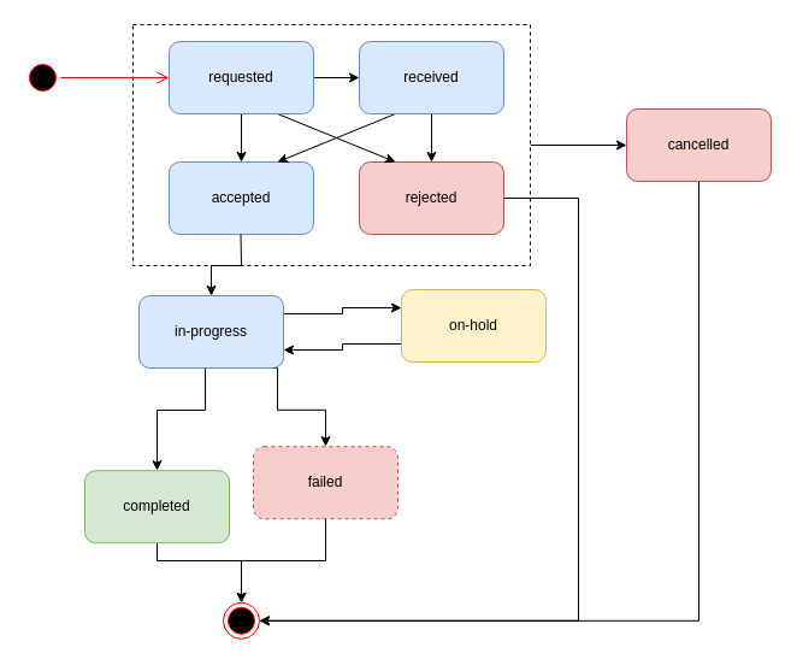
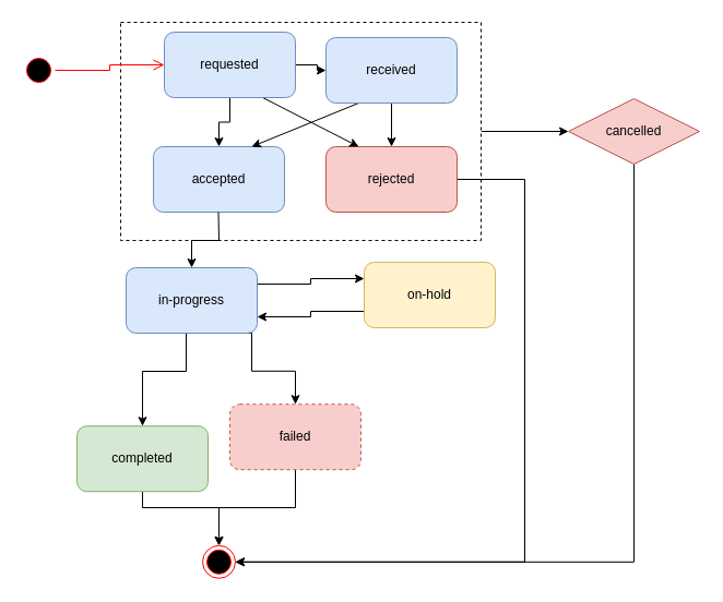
  <mxCell id="0" />
  <mxCell id="1" parent="0" />
  <mxCell id="2" style="edgeStyle=orthogonalEdgeStyle;rounded=0;orthogonalLoop=1;jettySize=auto;html=1;entryX=0;entryY=0.5;entryDx=0;entryDy=0;exitX=1;exitY=0.5;exitDx=0;exitDy=0;" edge="1" parent="1" source="3" target="9"><mxGeometry relative="1" as="geometry" /></mxCell>
  <mxCell id="3" value="" style="whiteSpace=wrap;html=1;dashed=1;" vertex="1" parent="1"><mxGeometry x="110" y="20" width="330" height="200" as="geometry" /></mxCell>
  <mxCell id="4" style="edgeStyle=orthogonalEdgeStyle;rounded=0;html=1;entryX=0;entryY=0.25;jettySize=auto;orthogonalLoop=1;exitX=1;exitY=0.25;" edge="1" parent="1" source="7" target="25"><mxGeometry relative="1" as="geometry"><Array as="points" /></mxGeometry></mxCell>
  <mxCell id="5" style="edgeStyle=orthogonalEdgeStyle;rounded=0;html=1;entryX=0.5;entryY=0;jettySize=auto;orthogonalLoop=1;exitX=0.25;exitY=1;" edge="1" parent="1" source="7" target="21"><mxGeometry relative="1" as="geometry"><Array as="points"><mxPoint x="170" y="340" /><mxPoint x="130" y="340" /></Array></mxGeometry></mxCell>
  <mxCell id="6" style="edgeStyle=orthogonalEdgeStyle;rounded=0;html=1;entryX=0.5;entryY=0;jettySize=auto;orthogonalLoop=1;exitX=0.75;exitY=1;" edge="1" parent="1" source="7" target="23"><mxGeometry relative="1" as="geometry"><Array as="points"><mxPoint x="230" y="339.8" /><mxPoint x="270" y="339.8" /></Array></mxGeometry></mxCell>
  <mxCell id="7" value="in-progress" style="rounded=1;whiteSpace=wrap;html=1;fillColor=#dae8fc;strokeColor=#6c8ebf;" vertex="1" parent="1"><mxGeometry x="115" y="245" width="120" height="60" as="geometry" /></mxCell>
  <mxCell id="8" style="edgeStyle=orthogonalEdgeStyle;rounded=0;orthogonalLoop=1;jettySize=auto;html=1;entryX=1;entryY=0.5;entryDx=0;entryDy=0;exitX=0.5;exitY=1;exitDx=0;exitDy=0;" edge="1" parent="1" source="9" target="28"><mxGeometry relative="1" as="geometry"><Array as="points"><mxPoint x="580" y="515" /></Array></mxGeometry></mxCell>
- <mxCell id="9" value="cancelled" style="rounded=1;whiteSpace=wrap;html=1;fillColor=#f8cecc;strokeColor=#b85450;" vertex="1" parent="1"><mxGeometry x="520" y="90" width="120" height="60" as="geometry" /></mxCell>
+ <mxCell id="9" value="cancelled" style="rhombus;whiteSpace=wrap;html=1;fillColor=#f8cecc;strokeColor=#b85450;" vertex="1" parent="1"><mxGeometry x="520" y="90" width="120" height="60" as="geometry" /></mxCell>
  <mxCell id="10" style="edgeStyle=orthogonalEdgeStyle;rounded=0;html=1;jettySize=auto;orthogonalLoop=1;entryX=1;entryY=0.5;entryDx=0;entryDy=0;" edge="1" parent="1" source="11" target="28"><mxGeometry relative="1" as="geometry"><mxPoint x="290" y="520" as="targetPoint" /><Array as="points"><mxPoint x="480" y="164" /><mxPoint x="480" y="515" /></Array></mxGeometry></mxCell>
  <mxCell id="11" value="rejected" style="rounded=1;whiteSpace=wrap;html=1;fillColor=#f8cecc;strokeColor=#b85450;" vertex="1" parent="1"><mxGeometry x="298" y="134" width="120" height="60" as="geometry" /></mxCell>
  <mxCell id="12" value="accepted" style="rounded=1;whiteSpace=wrap;html=1;fillColor=#dae8fc;strokeColor=#6c8ebf;" vertex="1" parent="1"><mxGeometry x="140" y="134" width="120" height="60" as="geometry" /></mxCell>
  <mxCell id="13" style="rounded=0;html=1;exitX=0.25;exitY=1;entryX=0.75;entryY=0;jettySize=auto;orthogonalLoop=1;" edge="1" parent="1" source="15" target="12"><mxGeometry relative="1" as="geometry" /></mxCell>
  <mxCell id="14" style="edgeStyle=orthogonalEdgeStyle;rounded=0;html=1;exitX=0.5;exitY=1;entryX=0.5;entryY=0;jettySize=auto;orthogonalLoop=1;" edge="1" parent="1" source="15" target="11"><mxGeometry relative="1" as="geometry" /></mxCell>
  <mxCell id="15" value="received" style="rounded=1;whiteSpace=wrap;html=1;fillColor=#dae8fc;strokeColor=#6c8ebf;" vertex="1" parent="1"><mxGeometry x="298" y="34" width="120" height="60" as="geometry" /></mxCell>
  <mxCell id="16" style="edgeStyle=orthogonalEdgeStyle;rounded=0;html=1;entryX=0;entryY=0.5;jettySize=auto;orthogonalLoop=1;" edge="1" parent="1" source="19" target="15"><mxGeometry relative="1" as="geometry" /></mxCell>
  <mxCell id="17" style="edgeStyle=orthogonalEdgeStyle;rounded=0;html=1;entryX=0.5;entryY=0;jettySize=auto;orthogonalLoop=1;" edge="1" parent="1" source="19" target="12"><mxGeometry relative="1" as="geometry" /></mxCell>
  <mxCell id="18" style="rounded=0;html=1;exitX=0.75;exitY=1;entryX=0.25;entryY=0;jettySize=auto;orthogonalLoop=1;" edge="1" parent="1" source="19" target="11"><mxGeometry relative="1" as="geometry" /></mxCell>
- <mxCell id="19" value="requested" style="rounded=1;whiteSpace=wrap;html=1;fillColor=#dae8fc;strokeColor=#6c8ebf;" vertex="1" parent="1"><mxGeometry x="140" y="34" width="120" height="60" as="geometry" /></mxCell>
+ <mxCell id="19" value="requested" style="rounded=1;whiteSpace=wrap;html=1;fillColor=#dae8fc;strokeColor=#6c8ebf;" vertex="1" parent="1"><mxGeometry x="150" y="29" width="120" height="60" as="geometry" /></mxCell>
  <mxCell id="20" style="edgeStyle=orthogonalEdgeStyle;rounded=0;html=1;entryX=0.5;entryY=0;jettySize=auto;orthogonalLoop=1;exitX=0.5;exitY=1;exitDx=0;exitDy=0;entryDx=0;entryDy=0;" edge="1" parent="1" source="21" target="28"><mxGeometry relative="1" as="geometry"><Array as="points"><mxPoint x="130" y="465" /><mxPoint x="200" y="465" /></Array><mxPoint x="194" y="499.8" as="targetPoint" /></mxGeometry></mxCell>
  <mxCell id="21" value="completed" style="rounded=1;whiteSpace=wrap;html=1;fillColor=#d5e8d4;strokeColor=#82b366;" vertex="1" parent="1"><mxGeometry x="70" y="390.2" width="120" height="60" as="geometry" /></mxCell>
  <mxCell id="22" style="edgeStyle=orthogonalEdgeStyle;rounded=0;html=1;entryX=0.5;entryY=0;jettySize=auto;orthogonalLoop=1;exitX=0.5;exitY=1;entryDx=0;entryDy=0;" edge="1" parent="1" source="23" target="28"><mxGeometry relative="1" as="geometry"><Array as="points"><mxPoint x="270" y="465" /><mxPoint x="200" y="465" /></Array><mxPoint x="194" y="499.8" as="targetPoint" /></mxGeometry></mxCell>
  <mxCell id="23" value="failed" style="rounded=1;whiteSpace=wrap;html=1;fillColor=#f8cecc;strokeColor=#b85450;dashed=1;" vertex="1" parent="1"><mxGeometry x="210" y="370.2" width="120" height="60" as="geometry" /></mxCell>
  <mxCell id="24" style="edgeStyle=orthogonalEdgeStyle;rounded=0;html=1;entryX=1;entryY=0.75;jettySize=auto;orthogonalLoop=1;exitX=0;exitY=0.75;" edge="1" parent="1" source="25" target="7"><mxGeometry relative="1" as="geometry"><Array as="points" /></mxGeometry></mxCell>
  <mxCell id="25" value="on-hold" style="rounded=1;whiteSpace=wrap;html=1;fillColor=#fff2cc;strokeColor=#d6b656;" vertex="1" parent="1"><mxGeometry x="333" y="240" width="120" height="60" as="geometry" /></mxCell>
  <mxCell id="26" value="" style="ellipse;html=1;shape=startState;fillColor=#000000;strokeColor=#ff0000;" vertex="1" parent="1"><mxGeometry x="20" y="49" width="30" height="30" as="geometry" /></mxCell>
  <mxCell id="27" value="" style="edgeStyle=orthogonalEdgeStyle;html=1;verticalAlign=bottom;endArrow=open;endSize=8;strokeColor=#ff0000;rounded=0;entryX=0;entryY=0.5;entryDx=0;entryDy=0;" edge="1" parent="1" source="26" target="19"><mxGeometry relative="1" as="geometry"><mxPoint x="-45" y="70" as="targetPoint" /></mxGeometry></mxCell>
  <mxCell id="28" value="" style="ellipse;html=1;shape=endState;fillColor=#000000;strokeColor=#ff0000;" vertex="1" parent="1"><mxGeometry x="185" y="499.8" width="30" height="30" as="geometry" /></mxCell>
  <mxCell id="29" style="edgeStyle=orthogonalEdgeStyle;rounded=0;html=1;jettySize=auto;orthogonalLoop=1;entryX=0.5;entryY=0;entryDx=0;entryDy=0;" edge="1" parent="1" target="7"><mxGeometry relative="1" as="geometry"><mxPoint x="199.5" y="194" as="sourcePoint" /><mxPoint x="60" y="220" as="targetPoint" /></mxGeometry></mxCell>
